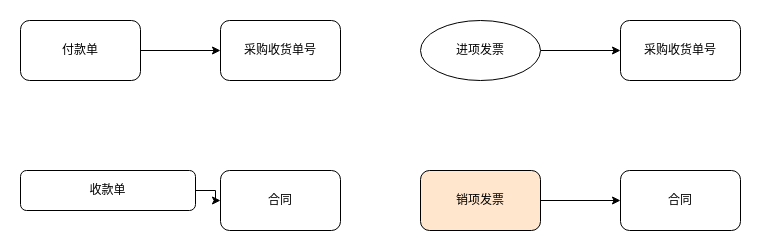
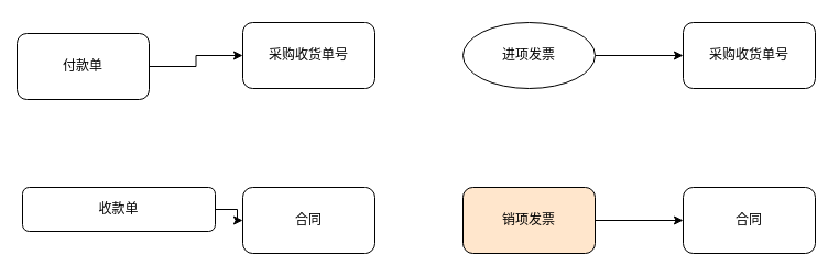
  <mxCell id="0" />
  <mxCell id="1" parent="0" />
  <mxCell id="2" value="" style="edgeStyle=orthogonalEdgeStyle;rounded=0;orthogonalLoop=1;jettySize=auto;html=1;" edge="1" parent="1" source="3" target="4"><mxGeometry relative="1" as="geometry" /></mxCell>
- <mxCell id="3" value="付款单" style="rounded=1;whiteSpace=wrap;html=1;" parent="1" vertex="1"><mxGeometry x="20" y="20" width="120" height="60" as="geometry" /></mxCell>
+ <mxCell id="3" value="付款单" style="rounded=1;whiteSpace=wrap;html=1;" parent="1" vertex="1"><mxGeometry x="15" y="30" width="120" height="60" as="geometry" /></mxCell>
  <mxCell id="4" value="采购收货单号" style="whiteSpace=wrap;html=1;rounded=1;" vertex="1" parent="1"><mxGeometry x="220" y="20" width="120" height="60" as="geometry" /></mxCell>
  <mxCell id="5" value="" style="edgeStyle=orthogonalEdgeStyle;rounded=0;orthogonalLoop=1;jettySize=auto;html=1;" edge="1" parent="1" source="6" target="7"><mxGeometry relative="1" as="geometry" /></mxCell>
  <mxCell id="6" value="收款单" style="rounded=1;whiteSpace=wrap;html=1;" vertex="1" parent="1"><mxGeometry x="20" y="170" width="175" height="40" as="geometry" /></mxCell>
  <mxCell id="7" value="合同" style="whiteSpace=wrap;html=1;rounded=1;" vertex="1" parent="1"><mxGeometry x="220" y="170" width="120" height="60" as="geometry" /></mxCell>
  <mxCell id="8" value="" style="edgeStyle=orthogonalEdgeStyle;rounded=0;orthogonalLoop=1;jettySize=auto;html=1;" edge="1" parent="1" source="9" target="10"><mxGeometry relative="1" as="geometry" /></mxCell>
  <mxCell id="9" value="进项发票" style="ellipse;whiteSpace=wrap;html=1;" vertex="1" parent="1"><mxGeometry x="420" y="20" width="120" height="60" as="geometry" /></mxCell>
  <mxCell id="10" value="采购收货单号" style="whiteSpace=wrap;html=1;rounded=1;" vertex="1" parent="1"><mxGeometry x="620" y="20" width="120" height="60" as="geometry" /></mxCell>
  <mxCell id="11" value="" style="edgeStyle=orthogonalEdgeStyle;rounded=0;orthogonalLoop=1;jettySize=auto;html=1;" edge="1" parent="1" source="12" target="13"><mxGeometry relative="1" as="geometry" /></mxCell>
  <mxCell id="12" value="销项发票" style="rounded=1;whiteSpace=wrap;html=1;fillColor=#ffe6cc;" vertex="1" parent="1"><mxGeometry x="420" y="170" width="120" height="60" as="geometry" /></mxCell>
  <mxCell id="13" value="合同" style="whiteSpace=wrap;html=1;rounded=1;" vertex="1" parent="1"><mxGeometry x="620" y="170" width="120" height="60" as="geometry" /></mxCell>
